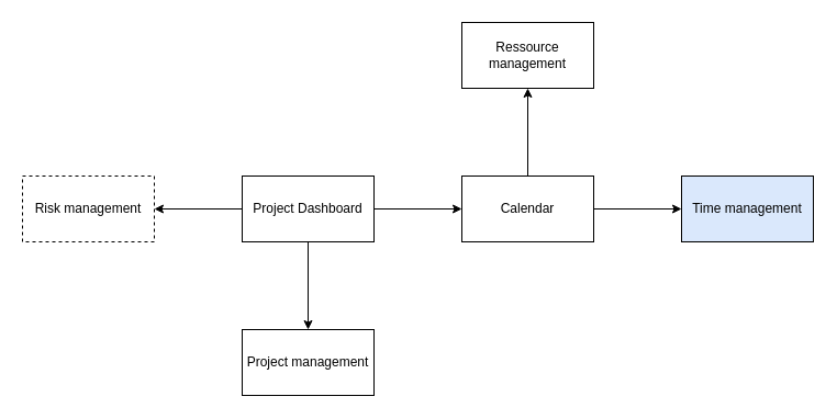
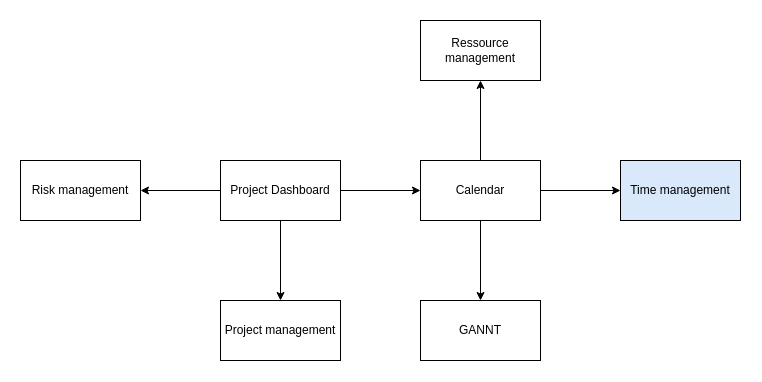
  <mxCell id="0" />
  <mxCell id="1" parent="0" />
  <mxCell id="2" value="" style="edgeStyle=orthogonalEdgeStyle;rounded=0;orthogonalLoop=1;jettySize=auto;html=1;" edge="1" parent="1" source="5" target="9"><mxGeometry relative="1" as="geometry" /></mxCell>
  <mxCell id="3" value="" style="edgeStyle=orthogonalEdgeStyle;rounded=0;orthogonalLoop=1;jettySize=auto;html=1;" edge="1" parent="1" source="5" target="10"><mxGeometry relative="1" as="geometry" /></mxCell>
  <mxCell id="4" value="" style="edgeStyle=orthogonalEdgeStyle;rounded=0;orthogonalLoop=1;jettySize=auto;html=1;" edge="1" parent="1" source="5" target="11"><mxGeometry relative="1" as="geometry" /></mxCell>
  <mxCell id="5" value="Project Dashboard" style="rounded=0;whiteSpace=wrap;html=1;" vertex="1" parent="1"><mxGeometry x="220" y="160" width="120" height="60" as="geometry" /></mxCell>
  <mxCell id="6" value="" style="edgeStyle=orthogonalEdgeStyle;rounded=0;orthogonalLoop=1;jettySize=auto;html=1;" edge="1" parent="1" source="9" target="12"><mxGeometry relative="1" as="geometry" /></mxCell>
  <mxCell id="7" value="" style="edgeStyle=orthogonalEdgeStyle;rounded=0;orthogonalLoop=1;jettySize=auto;html=1;" edge="1" parent="1" source="9" target="13"><mxGeometry relative="1" as="geometry" /></mxCell>
+ <mxCell id="8" value="" style="edgeStyle=orthogonalEdgeStyle;rounded=0;orthogonalLoop=1;jettySize=auto;html=1;" edge="1" parent="1" source="9" target="14"><mxGeometry relative="1" as="geometry" /></mxCell>
  <mxCell id="9" value="Calendar" style="whiteSpace=wrap;html=1;rounded=0;" vertex="1" parent="1"><mxGeometry x="420" y="160" width="120" height="60" as="geometry" /></mxCell>
- <mxCell id="10" value="Risk management" style="whiteSpace=wrap;html=1;rounded=0;dashed=1;" vertex="1" parent="1"><mxGeometry x="20" y="160" width="120" height="60" as="geometry" /></mxCell>
+ <mxCell id="10" value="Risk management" style="whiteSpace=wrap;html=1;rounded=0;" vertex="1" parent="1"><mxGeometry x="20" y="160" width="120" height="60" as="geometry" /></mxCell>
  <mxCell id="11" value="Project management" style="whiteSpace=wrap;html=1;rounded=0;" vertex="1" parent="1"><mxGeometry x="220" y="300" width="120" height="60" as="geometry" /></mxCell>
  <mxCell id="12" value="Ressource management" style="whiteSpace=wrap;html=1;rounded=0;" vertex="1" parent="1"><mxGeometry x="420" y="20" width="120" height="60" as="geometry" /></mxCell>
  <mxCell id="13" value="Time management" style="whiteSpace=wrap;html=1;rounded=0;fillColor=#dae8fc;" vertex="1" parent="1"><mxGeometry x="620" y="160" width="120" height="60" as="geometry" /></mxCell>
+ <mxCell id="14" value="GANNT" style="whiteSpace=wrap;html=1;rounded=0;" vertex="1" parent="1"><mxGeometry x="420" y="300" width="120" height="60" as="geometry" /></mxCell>
